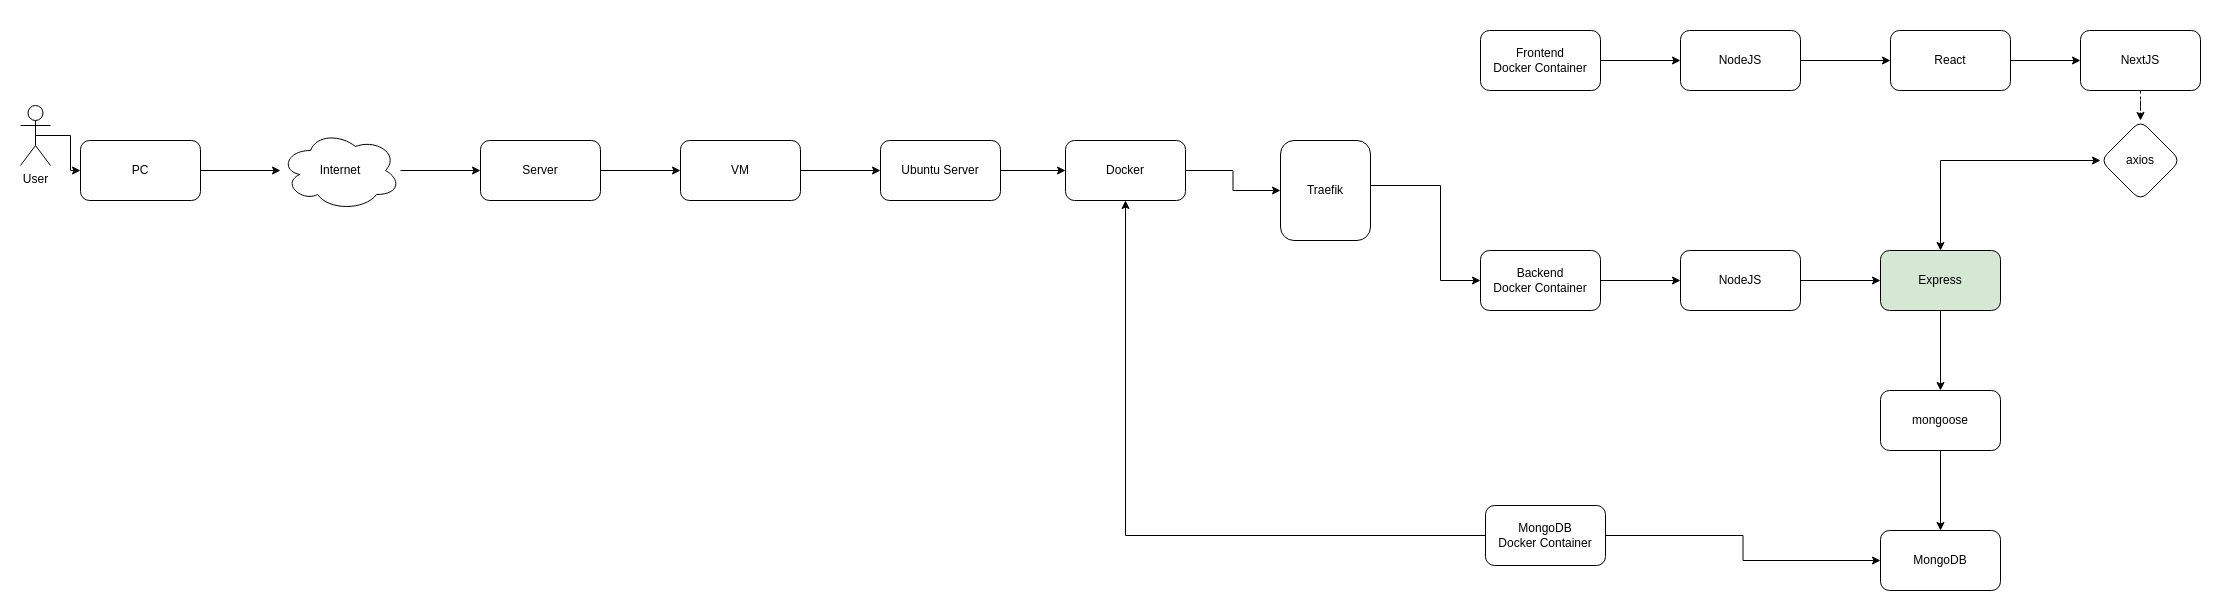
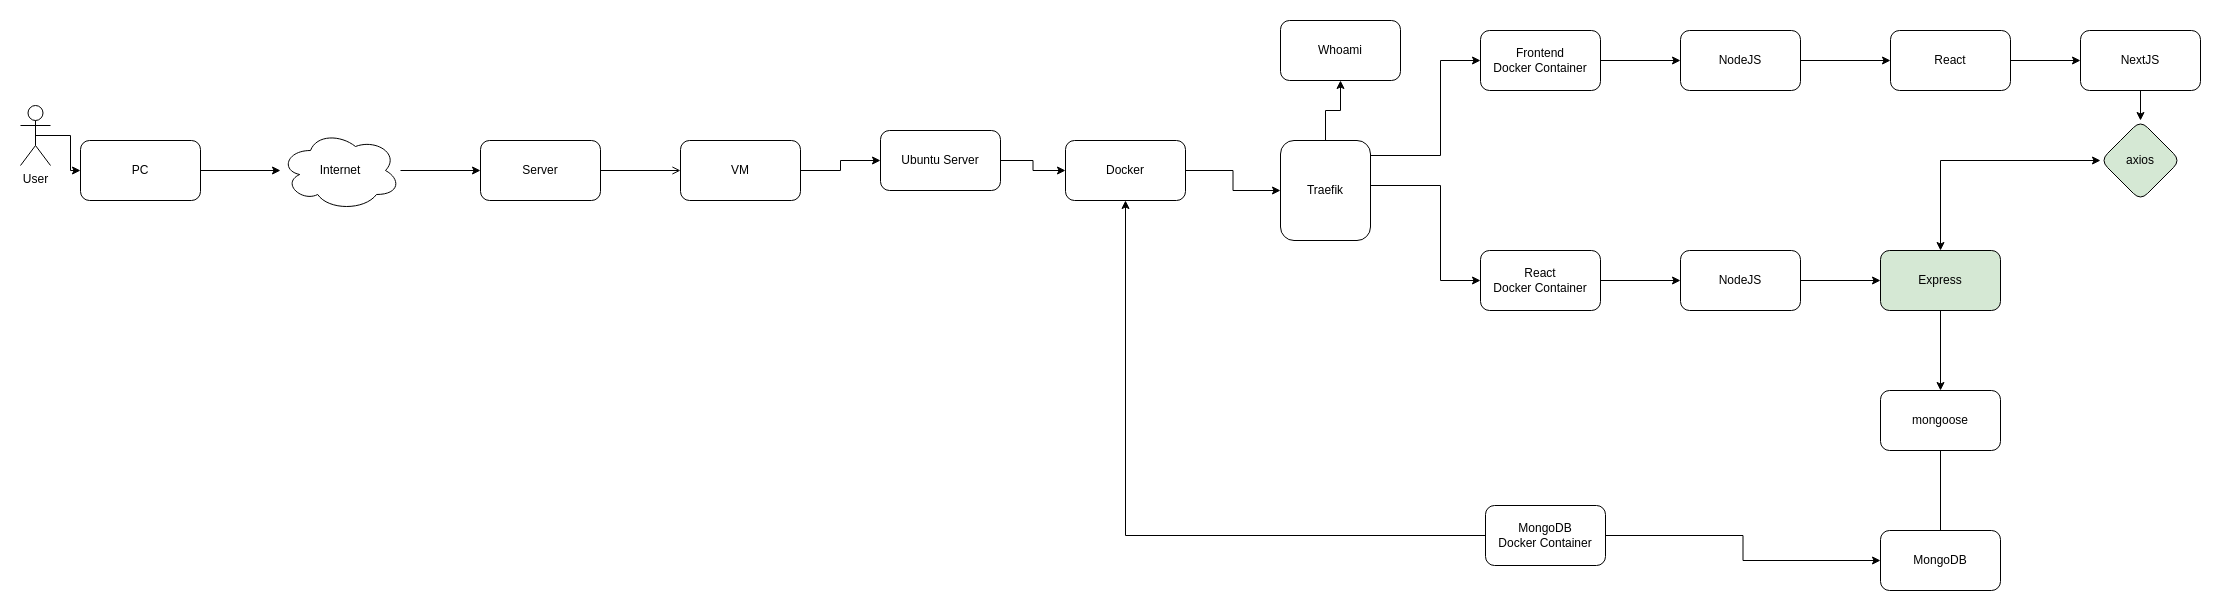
  <mxCell id="0" />
  <mxCell id="1" parent="0" />
  <mxCell id="2" value="" style="edgeStyle=orthogonalEdgeStyle;rounded=0;orthogonalLoop=1;jettySize=auto;html=1;" edge="1" parent="1" source="3" target="7"><mxGeometry relative="1" as="geometry" /></mxCell>
  <mxCell id="3" value="PC" style="rounded=1;whiteSpace=wrap;html=1;" vertex="1" parent="1"><mxGeometry x="80" y="140" width="120" height="60" as="geometry" /></mxCell>
  <mxCell id="4" style="edgeStyle=orthogonalEdgeStyle;rounded=0;orthogonalLoop=1;jettySize=auto;html=1;exitX=0.5;exitY=0.5;exitDx=0;exitDy=0;exitPerimeter=0;entryX=0;entryY=0.5;entryDx=0;entryDy=0;" edge="1" parent="1" source="5" target="3"><mxGeometry relative="1" as="geometry" /></mxCell>
  <mxCell id="5" value="User" style="shape=umlActor;verticalLabelPosition=bottom;verticalAlign=top;html=1;outlineConnect=0;" vertex="1" parent="1"><mxGeometry x="20" y="105" width="30" height="60" as="geometry" /></mxCell>
  <mxCell id="6" value="" style="edgeStyle=orthogonalEdgeStyle;rounded=0;orthogonalLoop=1;jettySize=auto;html=1;" edge="1" parent="1" source="7" target="9"><mxGeometry relative="1" as="geometry" /></mxCell>
  <mxCell id="7" value="Internet" style="ellipse;shape=cloud;whiteSpace=wrap;html=1;rounded=1;" vertex="1" parent="1"><mxGeometry x="280" y="130" width="120" height="80" as="geometry" /></mxCell>
- <mxCell id="8" value="" style="edgeStyle=orthogonalEdgeStyle;rounded=0;orthogonalLoop=1;jettySize=auto;html=1;" edge="1" parent="1" source="9" target="11"><mxGeometry relative="1" as="geometry" /></mxCell>
+ <mxCell id="8" value="" style="edgeStyle=orthogonalEdgeStyle;rounded=0;orthogonalLoop=1;jettySize=auto;html=1;endArrow=open;" edge="1" parent="1" source="9" target="11"><mxGeometry relative="1" as="geometry" /></mxCell>
  <mxCell id="9" value="Server" style="whiteSpace=wrap;html=1;rounded=1;" vertex="1" parent="1"><mxGeometry x="480" y="140" width="120" height="60" as="geometry" /></mxCell>
  <mxCell id="10" value="" style="edgeStyle=orthogonalEdgeStyle;rounded=0;orthogonalLoop=1;jettySize=auto;html=1;" edge="1" parent="1" source="11" target="13"><mxGeometry relative="1" as="geometry" /></mxCell>
  <mxCell id="11" value="VM" style="whiteSpace=wrap;html=1;rounded=1;" vertex="1" parent="1"><mxGeometry x="680" y="140" width="120" height="60" as="geometry" /></mxCell>
  <mxCell id="12" value="" style="edgeStyle=orthogonalEdgeStyle;rounded=0;orthogonalLoop=1;jettySize=auto;html=1;" edge="1" parent="1" source="13" target="16"><mxGeometry relative="1" as="geometry" /></mxCell>
- <mxCell id="13" value="Ubuntu Server" style="whiteSpace=wrap;html=1;rounded=1;" vertex="1" parent="1"><mxGeometry x="880" y="140" width="120" height="60" as="geometry" /></mxCell>
+ <mxCell id="13" value="Ubuntu Server" style="whiteSpace=wrap;html=1;rounded=1;" vertex="1" parent="1"><mxGeometry x="880" y="130" width="120" height="60" as="geometry" /></mxCell>
  <mxCell id="14" value="" style="edgeStyle=orthogonalEdgeStyle;rounded=0;orthogonalLoop=1;jettySize=auto;html=1;" edge="1" parent="1" source="16" target="20"><mxGeometry relative="1" as="geometry" /></mxCell>
  <mxCell id="15" style="edgeStyle=orthogonalEdgeStyle;rounded=0;orthogonalLoop=1;jettySize=auto;html=1;exitX=0.5;exitY=1;exitDx=0;exitDy=0;entryX=0;entryY=0.5;entryDx=0;entryDy=0;startArrow=classic;startFill=1;endArrow=none;endFill=0;" edge="1" parent="1" source="16" target="42"><mxGeometry relative="1" as="geometry" /></mxCell>
  <mxCell id="16" value="Docker" style="whiteSpace=wrap;html=1;rounded=1;" vertex="1" parent="1"><mxGeometry x="1065" y="140" width="120" height="60" as="geometry" /></mxCell>
+ <mxCell id="17" value="" style="edgeStyle=orthogonalEdgeStyle;rounded=0;orthogonalLoop=1;jettySize=auto;html=1;exitX=1;exitY=0.25;exitDx=0;exitDy=0;" edge="1" parent="1" source="20" target="22"><mxGeometry relative="1" as="geometry"><Array as="points"><mxPoint x="1440" y="155" /><mxPoint x="1440" y="60" /></Array></mxGeometry></mxCell>
  <mxCell id="18" value="" style="edgeStyle=orthogonalEdgeStyle;rounded=0;orthogonalLoop=1;jettySize=auto;html=1;exitX=1;exitY=0.75;exitDx=0;exitDy=0;" edge="1" parent="1" source="20" target="24"><mxGeometry relative="1" as="geometry"><Array as="points"><mxPoint x="1440" y="185" /><mxPoint x="1440" y="280" /></Array></mxGeometry></mxCell>
+ <mxCell id="19" value="" style="edgeStyle=orthogonalEdgeStyle;rounded=0;orthogonalLoop=1;jettySize=auto;html=1;" edge="1" parent="1" source="20" target="25"><mxGeometry relative="1" as="geometry" /></mxCell>
  <mxCell id="20" value="Traefik" style="whiteSpace=wrap;html=1;rounded=1;" vertex="1" parent="1"><mxGeometry x="1280" y="140" width="90" height="100" as="geometry" /></mxCell>
  <mxCell id="21" value="" style="edgeStyle=orthogonalEdgeStyle;rounded=0;orthogonalLoop=1;jettySize=auto;html=1;" edge="1" parent="1" source="22" target="27"><mxGeometry relative="1" as="geometry" /></mxCell>
  <mxCell id="22" value="Frontend&lt;div&gt;Docker Container&lt;/div&gt;" style="whiteSpace=wrap;html=1;rounded=1;" vertex="1" parent="1"><mxGeometry x="1480" y="30" width="120" height="60" as="geometry" /></mxCell>
  <mxCell id="23" value="" style="edgeStyle=orthogonalEdgeStyle;rounded=0;orthogonalLoop=1;jettySize=auto;html=1;" edge="1" parent="1" source="24" target="31"><mxGeometry relative="1" as="geometry" /></mxCell>
- <mxCell id="24" value="Backend&lt;div&gt;Docker Container&lt;/div&gt;" style="whiteSpace=wrap;html=1;rounded=1;" vertex="1" parent="1"><mxGeometry x="1480" y="250" width="120" height="60" as="geometry" /></mxCell>
+ <mxCell id="24" value="React&lt;div&gt;Docker Container&lt;/div&gt;" style="whiteSpace=wrap;html=1;rounded=1;" vertex="1" parent="1"><mxGeometry x="1480" y="250" width="120" height="60" as="geometry" /></mxCell>
+ <mxCell id="25" value="Whoami" style="whiteSpace=wrap;html=1;rounded=1;" vertex="1" parent="1"><mxGeometry x="1280" y="20" width="120" height="60" as="geometry" /></mxCell>
  <mxCell id="26" value="" style="edgeStyle=orthogonalEdgeStyle;rounded=0;orthogonalLoop=1;jettySize=auto;html=1;" edge="1" parent="1" source="27" target="29"><mxGeometry relative="1" as="geometry" /></mxCell>
  <mxCell id="27" value="NodeJS" style="whiteSpace=wrap;html=1;rounded=1;" vertex="1" parent="1"><mxGeometry x="1680" y="30" width="120" height="60" as="geometry" /></mxCell>
  <mxCell id="28" value="" style="edgeStyle=orthogonalEdgeStyle;rounded=0;orthogonalLoop=1;jettySize=auto;html=1;" edge="1" parent="1" source="29" target="33"><mxGeometry relative="1" as="geometry" /></mxCell>
  <mxCell id="29" value="React" style="whiteSpace=wrap;html=1;rounded=1;" vertex="1" parent="1"><mxGeometry x="1890" y="30" width="120" height="60" as="geometry" /></mxCell>
  <mxCell id="30" value="" style="edgeStyle=orthogonalEdgeStyle;rounded=0;orthogonalLoop=1;jettySize=auto;html=1;" edge="1" parent="1" source="31" target="35"><mxGeometry relative="1" as="geometry" /></mxCell>
  <mxCell id="31" value="NodeJS" style="whiteSpace=wrap;html=1;rounded=1;" vertex="1" parent="1"><mxGeometry x="1680" y="250" width="120" height="60" as="geometry" /></mxCell>
- <mxCell id="32" value="" style="edgeStyle=orthogonalEdgeStyle;rounded=0;orthogonalLoop=1;jettySize=auto;html=1;dashed=1;" edge="1" parent="1" source="33" target="40"><mxGeometry relative="1" as="geometry" /></mxCell>
+ <mxCell id="32" value="" style="edgeStyle=orthogonalEdgeStyle;rounded=0;orthogonalLoop=1;jettySize=auto;html=1;" edge="1" parent="1" source="33" target="40"><mxGeometry relative="1" as="geometry" /></mxCell>
  <mxCell id="33" value="NextJS" style="whiteSpace=wrap;html=1;rounded=1;" vertex="1" parent="1"><mxGeometry x="2080" y="30" width="120" height="60" as="geometry" /></mxCell>
  <mxCell id="34" value="" style="edgeStyle=orthogonalEdgeStyle;rounded=0;orthogonalLoop=1;jettySize=auto;html=1;" edge="1" parent="1" source="35" target="37"><mxGeometry relative="1" as="geometry" /></mxCell>
  <mxCell id="35" value="Express" style="whiteSpace=wrap;html=1;rounded=1;fillColor=#d5e8d4;" vertex="1" parent="1"><mxGeometry x="1880" y="250" width="120" height="60" as="geometry" /></mxCell>
- <mxCell id="36" value="" style="edgeStyle=orthogonalEdgeStyle;rounded=0;orthogonalLoop=1;jettySize=auto;html=1;" edge="1" parent="1" source="37" target="38"><mxGeometry relative="1" as="geometry" /></mxCell>
+ <mxCell id="36" value="" style="edgeStyle=orthogonalEdgeStyle;rounded=0;orthogonalLoop=1;jettySize=auto;html=1;endArrow=none;" edge="1" parent="1" source="37" target="38"><mxGeometry relative="1" as="geometry" /></mxCell>
  <mxCell id="37" value="mongoose" style="whiteSpace=wrap;html=1;rounded=1;" vertex="1" parent="1"><mxGeometry x="1880" y="390" width="120" height="60" as="geometry" /></mxCell>
  <mxCell id="38" value="MongoDB" style="whiteSpace=wrap;html=1;rounded=1;" vertex="1" parent="1"><mxGeometry x="1880" y="530" width="120" height="60" as="geometry" /></mxCell>
  <mxCell id="39" style="edgeStyle=orthogonalEdgeStyle;rounded=0;orthogonalLoop=1;jettySize=auto;html=1;exitX=0;exitY=0.5;exitDx=0;exitDy=0;entryX=0.5;entryY=0;entryDx=0;entryDy=0;startArrow=classic;startFill=1;" edge="1" parent="1" source="40" target="35"><mxGeometry relative="1" as="geometry" /></mxCell>
- <mxCell id="40" value="axios" style="rhombus;whiteSpace=wrap;html=1;rounded=1;" vertex="1" parent="1"><mxGeometry x="2100" y="120" width="80" height="80" as="geometry" /></mxCell>
+ <mxCell id="40" value="axios" style="rhombus;whiteSpace=wrap;html=1;rounded=1;fillColor=#d5e8d4;" vertex="1" parent="1"><mxGeometry x="2100" y="120" width="80" height="80" as="geometry" /></mxCell>
  <mxCell id="41" style="edgeStyle=orthogonalEdgeStyle;rounded=0;orthogonalLoop=1;jettySize=auto;html=1;exitX=1;exitY=0.5;exitDx=0;exitDy=0;entryX=0;entryY=0.5;entryDx=0;entryDy=0;" edge="1" parent="1" source="42" target="38"><mxGeometry relative="1" as="geometry" /></mxCell>
  <mxCell id="42" value="MongoDB&lt;div&gt;Docker Container&lt;/div&gt;" style="whiteSpace=wrap;html=1;rounded=1;" vertex="1" parent="1"><mxGeometry x="1485" y="505" width="120" height="60" as="geometry" /></mxCell>
